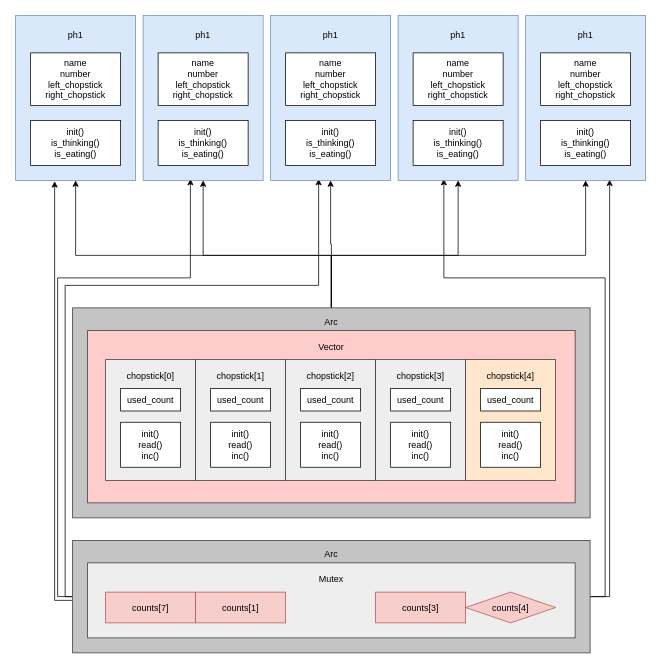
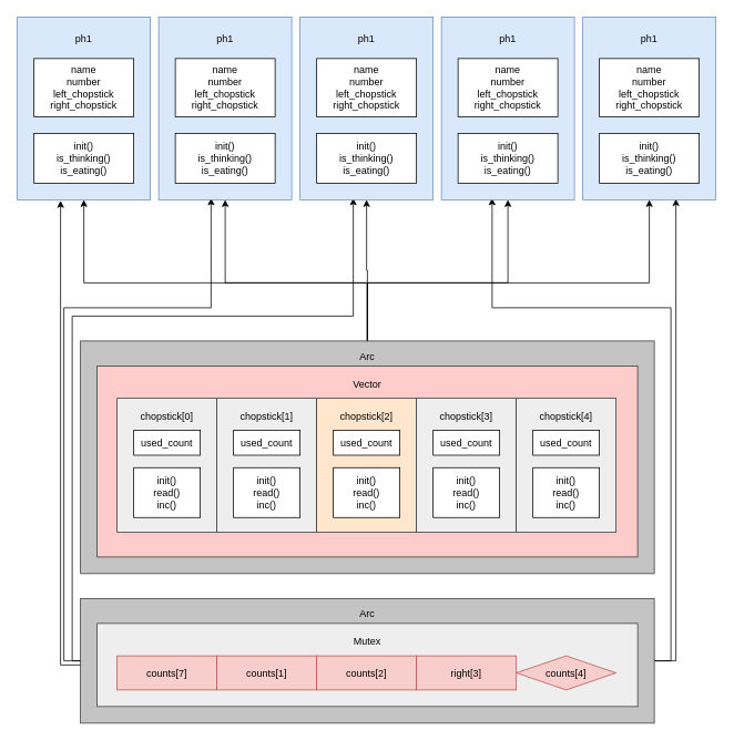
  <mxCell id="0" />
  <mxCell id="1" parent="0" />
  <mxCell id="2" style="edgeStyle=orthogonalEdgeStyle;rounded=0;orthogonalLoop=1;jettySize=auto;html=1;exitX=0.5;exitY=0;exitDx=0;exitDy=0;entryX=0.5;entryY=1;entryDx=0;entryDy=0;fontSize=12;" edge="1" parent="1" source="7" target="42"><mxGeometry relative="1" as="geometry"><Array as="points"><mxPoint x="441" y="325" /><mxPoint x="440" y="325" /></Array></mxGeometry></mxCell>
  <mxCell id="3" style="edgeStyle=orthogonalEdgeStyle;rounded=0;orthogonalLoop=1;jettySize=auto;html=1;entryX=0.5;entryY=1;entryDx=0;entryDy=0;fontSize=12;" edge="1" parent="1" source="7" target="48"><mxGeometry relative="1" as="geometry"><Array as="points"><mxPoint x="441" y="340" /><mxPoint x="780" y="340" /></Array></mxGeometry></mxCell>
  <mxCell id="4" style="edgeStyle=orthogonalEdgeStyle;rounded=0;orthogonalLoop=1;jettySize=auto;html=1;entryX=0.5;entryY=1;entryDx=0;entryDy=0;fontSize=12;" edge="1" parent="1" source="7" target="39"><mxGeometry relative="1" as="geometry"><Array as="points"><mxPoint x="441" y="340" /><mxPoint x="270" y="340" /></Array></mxGeometry></mxCell>
  <mxCell id="5" style="edgeStyle=orthogonalEdgeStyle;rounded=0;orthogonalLoop=1;jettySize=auto;html=1;entryX=0.5;entryY=1;entryDx=0;entryDy=0;fontSize=12;" edge="1" parent="1" source="7" target="9"><mxGeometry relative="1" as="geometry"><Array as="points"><mxPoint x="441" y="340" /><mxPoint x="100" y="340" /></Array></mxGeometry></mxCell>
  <mxCell id="6" style="edgeStyle=orthogonalEdgeStyle;rounded=0;orthogonalLoop=1;jettySize=auto;html=1;entryX=0.5;entryY=1;entryDx=0;entryDy=0;fontSize=12;" edge="1" parent="1" source="7" target="45"><mxGeometry relative="1" as="geometry"><Array as="points"><mxPoint x="441" y="340" /><mxPoint x="610" y="340" /></Array></mxGeometry></mxCell>
  <mxCell id="7" value="Arc" style="rounded=0;whiteSpace=wrap;html=1;fontSize=12;fillColor=#C4C4C4;strokeColor=#36393d;verticalAlign=top;spacing=7;" vertex="1" parent="1"><mxGeometry x="96" y="410" width="690" height="280" as="geometry" /></mxCell>
  <mxCell id="8" value="Vector" style="rounded=0;whiteSpace=wrap;html=1;fontSize=12;fillColor=#ffcccc;strokeColor=#36393d;verticalAlign=top;spacing=10;" vertex="1" parent="1"><mxGeometry x="116" y="440" width="650" height="230" as="geometry" /></mxCell>
  <mxCell id="9" value="ph1" style="rounded=0;whiteSpace=wrap;html=1;fillColor=#dae8fc;strokeColor=#6c8ebf;verticalAlign=top;spacing=15;" vertex="1" parent="1"><mxGeometry x="20" y="20" width="160" height="220" as="geometry" /></mxCell>
  <mxCell id="10" value="&lt;div&gt;name&lt;/div&gt;&lt;div&gt;number&lt;/div&gt;&lt;div&gt;left_chopstick&lt;br&gt;&lt;/div&gt;&lt;div&gt;right_chopstick&lt;br&gt;&lt;/div&gt;" style="rounded=0;whiteSpace=wrap;html=1;" vertex="1" parent="1"><mxGeometry x="40" y="70" width="120" height="70" as="geometry" /></mxCell>
  <mxCell id="11" value="&lt;div&gt;init()&lt;br&gt;&lt;/div&gt;&lt;div&gt;is_thinking()&lt;/div&gt;&lt;div&gt;is_eating()&lt;br&gt;&lt;/div&gt;" style="rounded=0;whiteSpace=wrap;html=1;" vertex="1" parent="1"><mxGeometry x="40" y="160" width="120" height="60" as="geometry" /></mxCell>
  <mxCell id="12" value="chopstick[0]" style="rounded=0;whiteSpace=wrap;html=1;verticalAlign=top;fontSize=12;spacing=10;fillColor=#eeeeee;strokeColor=#36393d;" vertex="1" parent="1"><mxGeometry x="140" y="479" width="120" height="161" as="geometry" /></mxCell>
  <mxCell id="13" value="used_count" style="rounded=0;whiteSpace=wrap;html=1;" vertex="1" parent="1"><mxGeometry x="160" y="517.5" width="80" height="30" as="geometry" /></mxCell>
  <mxCell id="14" value="&lt;div&gt;init()&lt;/div&gt;&lt;div&gt;read()&lt;/div&gt;&lt;div&gt;inc()&lt;br&gt;&lt;/div&gt;" style="rounded=0;whiteSpace=wrap;html=1;" vertex="1" parent="1"><mxGeometry x="160" y="562.5" width="80" height="60" as="geometry" /></mxCell>
  <mxCell id="15" value="chopstick[1]" style="rounded=0;whiteSpace=wrap;html=1;verticalAlign=top;fontSize=12;spacing=10;fillColor=#eeeeee;strokeColor=#36393d;" vertex="1" parent="1"><mxGeometry x="260" y="479" width="120" height="161" as="geometry" /></mxCell>
  <mxCell id="16" value="used_count" style="rounded=0;whiteSpace=wrap;html=1;" vertex="1" parent="1"><mxGeometry x="280" y="517.5" width="80" height="30" as="geometry" /></mxCell>
  <mxCell id="17" value="&lt;div&gt;init()&lt;/div&gt;&lt;div&gt;read()&lt;/div&gt;&lt;div&gt;inc()&lt;br&gt;&lt;/div&gt;" style="rounded=0;whiteSpace=wrap;html=1;" vertex="1" parent="1"><mxGeometry x="280" y="562.5" width="80" height="60" as="geometry" /></mxCell>
- <mxCell id="18" value="chopstick[2]" style="rounded=0;whiteSpace=wrap;html=1;verticalAlign=top;fontSize=12;spacing=10;fillColor=#eeeeee;strokeColor=#36393d;" vertex="1" parent="1"><mxGeometry x="380" y="479" width="120" height="161" as="geometry" /></mxCell>
+ <mxCell id="18" value="chopstick[2]" style="rounded=0;whiteSpace=wrap;html=1;verticalAlign=top;fontSize=12;spacing=10;fillColor=#ffe6cc;strokeColor=#36393d;" vertex="1" parent="1"><mxGeometry x="380" y="479" width="120" height="161" as="geometry" /></mxCell>
  <mxCell id="19" value="used_count" style="rounded=0;whiteSpace=wrap;html=1;" vertex="1" parent="1"><mxGeometry x="400" y="517.5" width="80" height="30" as="geometry" /></mxCell>
  <mxCell id="20" value="&lt;div&gt;init()&lt;/div&gt;&lt;div&gt;read()&lt;/div&gt;&lt;div&gt;inc()&lt;br&gt;&lt;/div&gt;" style="rounded=0;whiteSpace=wrap;html=1;" vertex="1" parent="1"><mxGeometry x="400" y="562.5" width="80" height="60" as="geometry" /></mxCell>
  <mxCell id="21" value="chopstick[3]" style="rounded=0;whiteSpace=wrap;html=1;verticalAlign=top;fontSize=12;spacing=10;fillColor=#eeeeee;strokeColor=#36393d;" vertex="1" parent="1"><mxGeometry x="500" y="479" width="120" height="161" as="geometry" /></mxCell>
  <mxCell id="22" value="used_count" style="rounded=0;whiteSpace=wrap;html=1;" vertex="1" parent="1"><mxGeometry x="520" y="517.5" width="80" height="30" as="geometry" /></mxCell>
  <mxCell id="23" value="&lt;div&gt;init()&lt;/div&gt;&lt;div&gt;read()&lt;/div&gt;&lt;div&gt;inc()&lt;br&gt;&lt;/div&gt;" style="rounded=0;whiteSpace=wrap;html=1;" vertex="1" parent="1"><mxGeometry x="520" y="562.5" width="80" height="60" as="geometry" /></mxCell>
- <mxCell id="24" value="chopstick[4]" style="rounded=0;whiteSpace=wrap;html=1;verticalAlign=top;fontSize=12;spacing=10;fillColor=#ffe6cc;strokeColor=#36393d;" vertex="1" parent="1"><mxGeometry x="620" y="479" width="120" height="161" as="geometry" /></mxCell>
+ <mxCell id="24" value="chopstick[4]" style="rounded=0;whiteSpace=wrap;html=1;verticalAlign=top;fontSize=12;spacing=10;fillColor=#eeeeee;strokeColor=#36393d;" vertex="1" parent="1"><mxGeometry x="620" y="479" width="120" height="161" as="geometry" /></mxCell>
  <mxCell id="25" value="used_count" style="rounded=0;whiteSpace=wrap;html=1;" vertex="1" parent="1"><mxGeometry x="640" y="517.5" width="80" height="30" as="geometry" /></mxCell>
  <mxCell id="26" value="&lt;div&gt;init()&lt;/div&gt;&lt;div&gt;read()&lt;/div&gt;&lt;div&gt;inc()&lt;br&gt;&lt;/div&gt;" style="rounded=0;whiteSpace=wrap;html=1;" vertex="1" parent="1"><mxGeometry x="640" y="562.5" width="80" height="60" as="geometry" /></mxCell>
  <mxCell id="27" style="edgeStyle=orthogonalEdgeStyle;rounded=0;orthogonalLoop=1;jettySize=auto;html=1;entryX=0.325;entryY=1.005;entryDx=0;entryDy=0;entryPerimeter=0;fontSize=12;" edge="1" parent="1" source="32" target="9"><mxGeometry relative="1" as="geometry"><Array as="points"><mxPoint x="72" y="800" /></Array></mxGeometry></mxCell>
  <mxCell id="28" style="edgeStyle=orthogonalEdgeStyle;rounded=0;orthogonalLoop=1;jettySize=auto;html=1;entryX=0.394;entryY=0.991;entryDx=0;entryDy=0;entryPerimeter=0;fontSize=12;" edge="1" parent="1" source="32" target="39"><mxGeometry relative="1" as="geometry"><Array as="points"><mxPoint x="76" y="795" /><mxPoint x="76" y="370" /><mxPoint x="253" y="370" /></Array></mxGeometry></mxCell>
  <mxCell id="29" style="edgeStyle=orthogonalEdgeStyle;rounded=0;orthogonalLoop=1;jettySize=auto;html=1;entryX=0.381;entryY=0.991;entryDx=0;entryDy=0;entryPerimeter=0;fontSize=12;" edge="1" parent="1" source="32" target="45"><mxGeometry relative="1" as="geometry"><Array as="points"><mxPoint x="806" y="795" /><mxPoint x="806" y="370" /><mxPoint x="591" y="370" /></Array></mxGeometry></mxCell>
  <mxCell id="30" style="edgeStyle=orthogonalEdgeStyle;rounded=0;orthogonalLoop=1;jettySize=auto;html=1;entryX=0.7;entryY=0.995;entryDx=0;entryDy=0;entryPerimeter=0;fontSize=12;" edge="1" parent="1" source="32" target="48"><mxGeometry relative="1" as="geometry"><Array as="points"><mxPoint x="812" y="795" /></Array></mxGeometry></mxCell>
  <mxCell id="31" style="edgeStyle=orthogonalEdgeStyle;rounded=0;orthogonalLoop=1;jettySize=auto;html=1;entryX=0.4;entryY=0.991;entryDx=0;entryDy=0;entryPerimeter=0;fontSize=12;" edge="1" parent="1" source="32" target="42"><mxGeometry relative="1" as="geometry"><Array as="points"><mxPoint x="86" y="795" /><mxPoint x="86" y="380" /><mxPoint x="424" y="380" /></Array></mxGeometry></mxCell>
  <mxCell id="32" value="Arc" style="rounded=0;whiteSpace=wrap;html=1;fontSize=12;fillColor=#C4C4C4;strokeColor=#36393d;verticalAlign=top;spacing=7;" vertex="1" parent="1"><mxGeometry x="96" y="720" width="690" height="150" as="geometry" /></mxCell>
  <mxCell id="33" value="Mutex" style="rounded=0;whiteSpace=wrap;html=1;fontSize=12;fillColor=#eeeeee;strokeColor=#36393d;verticalAlign=top;spacing=10;" vertex="1" parent="1"><mxGeometry x="116" y="750" width="650" height="100" as="geometry" /></mxCell>
  <mxCell id="34" value="counts[7]" style="rounded=0;whiteSpace=wrap;html=1;fillColor=#f8cecc;strokeColor=#b85450;verticalAlign=top;fontSize=12;spacing=10;" vertex="1" parent="1"><mxGeometry x="140" y="789" width="120" height="41" as="geometry" /></mxCell>
  <mxCell id="35" value="counts[1]" style="rounded=0;whiteSpace=wrap;html=1;fillColor=#f8cecc;strokeColor=#b85450;verticalAlign=top;fontSize=12;spacing=10;" vertex="1" parent="1"><mxGeometry x="260" y="789" width="120" height="41" as="geometry" /></mxCell>
- <mxCell id="37" value="counts[3]" style="rounded=0;whiteSpace=wrap;html=1;fillColor=#f8cecc;strokeColor=#b85450;verticalAlign=top;fontSize=12;spacing=10;" vertex="1" parent="1"><mxGeometry x="500" y="789" width="120" height="41" as="geometry" /></mxCell>
+ <mxCell id="36" value="counts[2]" style="rounded=0;whiteSpace=wrap;html=1;fillColor=#f8cecc;strokeColor=#b85450;verticalAlign=top;fontSize=12;spacing=10;" vertex="1" parent="1"><mxGeometry x="380" y="789" width="120" height="41" as="geometry" /></mxCell>
+ <mxCell id="37" value="right[3]" style="rounded=0;whiteSpace=wrap;html=1;fillColor=#f8cecc;strokeColor=#b85450;verticalAlign=top;fontSize=12;spacing=10;" vertex="1" parent="1"><mxGeometry x="500" y="789" width="120" height="41" as="geometry" /></mxCell>
  <mxCell id="38" value="counts[4]" style="rhombus;whiteSpace=wrap;html=1;fillColor=#f8cecc;strokeColor=#b85450;verticalAlign=top;fontSize=12;spacing=10;" vertex="1" parent="1"><mxGeometry x="620" y="789" width="120" height="41" as="geometry" /></mxCell>
  <mxCell id="39" value="ph1" style="rounded=0;whiteSpace=wrap;html=1;fillColor=#dae8fc;strokeColor=#6c8ebf;verticalAlign=top;spacing=15;" vertex="1" parent="1"><mxGeometry x="190" y="20" width="160" height="220" as="geometry" /></mxCell>
  <mxCell id="40" value="&lt;div&gt;name&lt;/div&gt;&lt;div&gt;number&lt;/div&gt;&lt;div&gt;left_chopstick&lt;br&gt;&lt;/div&gt;&lt;div&gt;right_chopstick&lt;br&gt;&lt;/div&gt;" style="rounded=0;whiteSpace=wrap;html=1;" vertex="1" parent="1"><mxGeometry x="210" y="70" width="120" height="70" as="geometry" /></mxCell>
  <mxCell id="41" value="&lt;div&gt;init()&lt;br&gt;&lt;/div&gt;&lt;div&gt;is_thinking()&lt;/div&gt;&lt;div&gt;is_eating()&lt;br&gt;&lt;/div&gt;" style="rounded=0;whiteSpace=wrap;html=1;" vertex="1" parent="1"><mxGeometry x="210" y="160" width="120" height="60" as="geometry" /></mxCell>
  <mxCell id="42" value="ph1" style="rounded=0;whiteSpace=wrap;html=1;fillColor=#dae8fc;strokeColor=#6c8ebf;verticalAlign=top;spacing=15;" vertex="1" parent="1"><mxGeometry x="360" y="20" width="160" height="220" as="geometry" /></mxCell>
  <mxCell id="43" value="&lt;div&gt;name&lt;/div&gt;&lt;div&gt;number&lt;/div&gt;&lt;div&gt;left_chopstick&lt;br&gt;&lt;/div&gt;&lt;div&gt;right_chopstick&lt;br&gt;&lt;/div&gt;" style="rounded=0;whiteSpace=wrap;html=1;" vertex="1" parent="1"><mxGeometry x="380" y="70" width="120" height="70" as="geometry" /></mxCell>
  <mxCell id="44" value="&lt;div&gt;init()&lt;br&gt;&lt;/div&gt;&lt;div&gt;is_thinking()&lt;/div&gt;&lt;div&gt;is_eating()&lt;br&gt;&lt;/div&gt;" style="rounded=0;whiteSpace=wrap;html=1;" vertex="1" parent="1"><mxGeometry x="380" y="160" width="120" height="60" as="geometry" /></mxCell>
  <mxCell id="45" value="ph1" style="rounded=0;whiteSpace=wrap;html=1;fillColor=#dae8fc;strokeColor=#6c8ebf;verticalAlign=top;spacing=15;" vertex="1" parent="1"><mxGeometry x="530" y="20" width="160" height="220" as="geometry" /></mxCell>
  <mxCell id="46" value="&lt;div&gt;name&lt;/div&gt;&lt;div&gt;number&lt;/div&gt;&lt;div&gt;left_chopstick&lt;br&gt;&lt;/div&gt;&lt;div&gt;right_chopstick&lt;br&gt;&lt;/div&gt;" style="rounded=0;whiteSpace=wrap;html=1;" vertex="1" parent="1"><mxGeometry x="550" y="70" width="120" height="70" as="geometry" /></mxCell>
  <mxCell id="47" value="&lt;div&gt;init()&lt;br&gt;&lt;/div&gt;&lt;div&gt;is_thinking()&lt;/div&gt;&lt;div&gt;is_eating()&lt;br&gt;&lt;/div&gt;" style="rounded=0;whiteSpace=wrap;html=1;" vertex="1" parent="1"><mxGeometry x="550" y="160" width="120" height="60" as="geometry" /></mxCell>
  <mxCell id="48" value="ph1" style="rounded=0;whiteSpace=wrap;html=1;fillColor=#dae8fc;strokeColor=#6c8ebf;verticalAlign=top;spacing=15;" vertex="1" parent="1"><mxGeometry x="700" y="20" width="160" height="220" as="geometry" /></mxCell>
  <mxCell id="49" value="&lt;div&gt;name&lt;/div&gt;&lt;div&gt;number&lt;/div&gt;&lt;div&gt;left_chopstick&lt;br&gt;&lt;/div&gt;&lt;div&gt;right_chopstick&lt;br&gt;&lt;/div&gt;" style="rounded=0;whiteSpace=wrap;html=1;" vertex="1" parent="1"><mxGeometry x="720" y="70" width="120" height="70" as="geometry" /></mxCell>
  <mxCell id="50" value="&lt;div&gt;init()&lt;br&gt;&lt;/div&gt;&lt;div&gt;is_thinking()&lt;/div&gt;&lt;div&gt;is_eating()&lt;br&gt;&lt;/div&gt;" style="rounded=0;whiteSpace=wrap;html=1;" vertex="1" parent="1"><mxGeometry x="720" y="160" width="120" height="60" as="geometry" /></mxCell>
